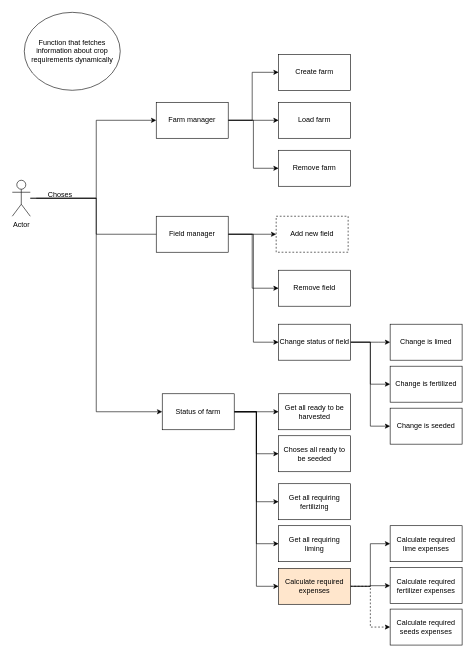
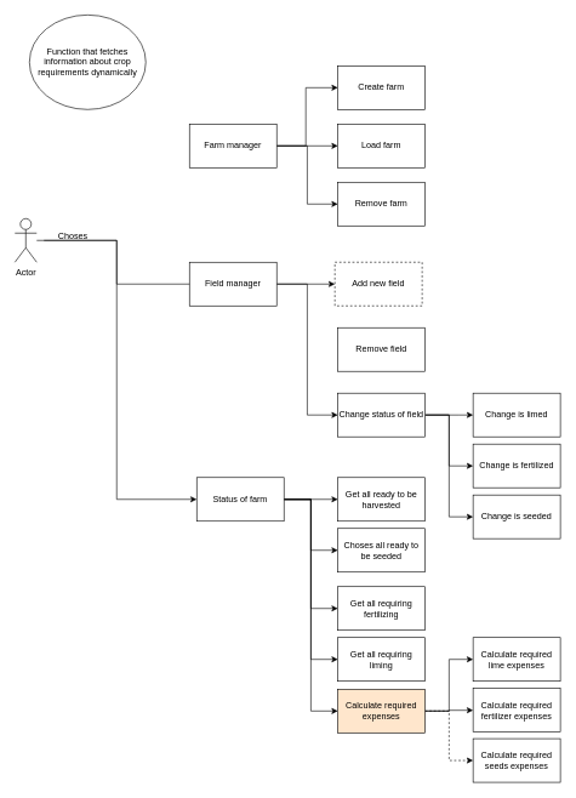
  <mxCell id="0" />
  <mxCell id="1" parent="0" />
  <mxCell id="2" value="" style="edgeStyle=orthogonalEdgeStyle;rounded=0;orthogonalLoop=1;jettySize=auto;html=1;entryX=0;entryY=0.5;entryDx=0;entryDy=0;" edge="1" parent="1" target="6"><mxGeometry relative="1" as="geometry"><mxPoint x="380" y="200" as="sourcePoint" /><mxPoint x="430" y="120" as="targetPoint" /><Array as="points"><mxPoint x="420" y="200" /><mxPoint x="420" y="120" /></Array></mxGeometry></mxCell>
  <mxCell id="3" style="edgeStyle=orthogonalEdgeStyle;rounded=0;orthogonalLoop=1;jettySize=auto;html=1;entryX=0;entryY=0.5;entryDx=0;entryDy=0;" edge="1" parent="1" source="5" target="7"><mxGeometry relative="1" as="geometry" /></mxCell>
  <mxCell id="4" style="edgeStyle=orthogonalEdgeStyle;rounded=0;orthogonalLoop=1;jettySize=auto;html=1;entryX=0;entryY=0.5;entryDx=0;entryDy=0;" edge="1" parent="1" source="5" target="8"><mxGeometry relative="1" as="geometry" /></mxCell>
  <mxCell id="5" value="Farm manager" style="rounded=0;whiteSpace=wrap;html=1;" vertex="1" parent="1"><mxGeometry x="260" y="170" width="120" height="60" as="geometry" /></mxCell>
  <mxCell id="6" value="Create farm" style="whiteSpace=wrap;html=1;rounded=0;" vertex="1" parent="1"><mxGeometry x="464" y="90" width="120" height="60" as="geometry" /></mxCell>
  <mxCell id="7" value="Load farm" style="rounded=0;whiteSpace=wrap;html=1;" vertex="1" parent="1"><mxGeometry x="464" y="170" width="120" height="60" as="geometry" /></mxCell>
  <mxCell id="8" value="Remove farm" style="rounded=0;whiteSpace=wrap;html=1;" vertex="1" parent="1"><mxGeometry x="464" y="250" width="120" height="60" as="geometry" /></mxCell>
- <mxCell id="9" style="edgeStyle=orthogonalEdgeStyle;rounded=0;orthogonalLoop=1;jettySize=auto;html=1;entryX=0;entryY=0.5;entryDx=0;entryDy=0;" edge="1" parent="1" source="12" target="5"><mxGeometry relative="1" as="geometry"><Array as="points"><mxPoint x="160" y="330" /><mxPoint x="160" y="200" /></Array></mxGeometry></mxCell>
  <mxCell id="10" style="edgeStyle=orthogonalEdgeStyle;rounded=0;orthogonalLoop=1;jettySize=auto;html=1;" edge="1" parent="1"><mxGeometry relative="1" as="geometry"><mxPoint x="60" y="330" as="sourcePoint" /><mxPoint x="280" y="390" as="targetPoint" /><Array as="points"><mxPoint x="160" y="330" /><mxPoint x="160" y="390" /></Array></mxGeometry></mxCell>
  <mxCell id="11" style="edgeStyle=orthogonalEdgeStyle;rounded=0;orthogonalLoop=1;jettySize=auto;html=1;entryX=0;entryY=0.5;entryDx=0;entryDy=0;" edge="1" parent="1" source="12" target="23"><mxGeometry relative="1" as="geometry"><Array as="points"><mxPoint x="160" y="330" /><mxPoint x="160" y="686" /></Array></mxGeometry></mxCell>
  <mxCell id="12" value="Actor" style="shape=umlActor;verticalLabelPosition=bottom;verticalAlign=top;html=1;outlineConnect=0;" vertex="1" parent="1"><mxGeometry x="20" y="300" width="30" height="60" as="geometry" /></mxCell>
  <mxCell id="13" value="" style="edgeStyle=orthogonalEdgeStyle;rounded=0;orthogonalLoop=1;jettySize=auto;html=1;" edge="1" parent="1" source="16" target="24"><mxGeometry relative="1" as="geometry" /></mxCell>
- <mxCell id="14" value="" style="edgeStyle=orthogonalEdgeStyle;rounded=0;orthogonalLoop=1;jettySize=auto;html=1;" edge="1" parent="1" source="16" target="25"><mxGeometry relative="1" as="geometry"><Array as="points"><mxPoint x="420" y="390" /><mxPoint x="420" y="480" /></Array></mxGeometry></mxCell>
  <mxCell id="15" value="" style="edgeStyle=orthogonalEdgeStyle;rounded=0;orthogonalLoop=1;jettySize=auto;html=1;exitX=1;exitY=0.5;exitDx=0;exitDy=0;entryX=0;entryY=0.5;entryDx=0;entryDy=0;" edge="1" parent="1" source="16" target="29"><mxGeometry relative="1" as="geometry"><mxPoint x="260" y="480" as="sourcePoint" /><mxPoint x="404" y="630" as="targetPoint" /></mxGeometry></mxCell>
  <mxCell id="16" value="Field manager" style="rounded=0;whiteSpace=wrap;html=1;" vertex="1" parent="1"><mxGeometry x="260" y="360" width="120" height="60" as="geometry" /></mxCell>
  <mxCell id="17" value="Choses" style="text;html=1;whiteSpace=wrap;strokeColor=none;fillColor=none;align=center;verticalAlign=middle;rounded=0;" vertex="1" parent="1"><mxGeometry x="70" y="310" width="60" height="30" as="geometry" /></mxCell>
  <mxCell id="18" style="edgeStyle=orthogonalEdgeStyle;rounded=0;orthogonalLoop=1;jettySize=auto;html=1;entryX=0;entryY=0.5;entryDx=0;entryDy=0;" edge="1" parent="1" source="23" target="33"><mxGeometry relative="1" as="geometry" /></mxCell>
  <mxCell id="19" style="edgeStyle=orthogonalEdgeStyle;rounded=0;orthogonalLoop=1;jettySize=auto;html=1;entryX=0;entryY=0.5;entryDx=0;entryDy=0;" edge="1" parent="1" source="23" target="36"><mxGeometry relative="1" as="geometry" /></mxCell>
  <mxCell id="20" style="edgeStyle=orthogonalEdgeStyle;rounded=0;orthogonalLoop=1;jettySize=auto;html=1;entryX=0;entryY=0.5;entryDx=0;entryDy=0;" edge="1" parent="1" source="23" target="35"><mxGeometry relative="1" as="geometry" /></mxCell>
  <mxCell id="21" style="edgeStyle=orthogonalEdgeStyle;rounded=0;orthogonalLoop=1;jettySize=auto;html=1;entryX=0;entryY=0.5;entryDx=0;entryDy=0;" edge="1" parent="1" source="23" target="34"><mxGeometry relative="1" as="geometry" /></mxCell>
  <mxCell id="22" style="edgeStyle=orthogonalEdgeStyle;rounded=0;orthogonalLoop=1;jettySize=auto;html=1;entryX=0;entryY=0.5;entryDx=0;entryDy=0;" edge="1" parent="1" source="23" target="40"><mxGeometry relative="1" as="geometry" /></mxCell>
  <mxCell id="23" value="Status of farm" style="rounded=0;whiteSpace=wrap;html=1;" vertex="1" parent="1"><mxGeometry x="270" y="656" width="120" height="60" as="geometry" /></mxCell>
  <mxCell id="24" value="Add new field" style="whiteSpace=wrap;html=1;rounded=0;dashed=1;" vertex="1" parent="1"><mxGeometry x="460" y="360" width="120" height="60" as="geometry" /></mxCell>
  <mxCell id="25" value="Remove field" style="whiteSpace=wrap;html=1;rounded=0;" vertex="1" parent="1"><mxGeometry x="464" y="450" width="120" height="60" as="geometry" /></mxCell>
  <mxCell id="26" value="" style="edgeStyle=orthogonalEdgeStyle;rounded=0;orthogonalLoop=1;jettySize=auto;html=1;" edge="1" parent="1" source="29" target="30"><mxGeometry relative="1" as="geometry"><Array as="points"><mxPoint x="630" y="570" /><mxPoint x="630" y="570" /></Array></mxGeometry></mxCell>
  <mxCell id="27" style="edgeStyle=orthogonalEdgeStyle;rounded=0;orthogonalLoop=1;jettySize=auto;html=1;entryX=0;entryY=0.5;entryDx=0;entryDy=0;" edge="1" parent="1" source="29" target="31"><mxGeometry relative="1" as="geometry" /></mxCell>
  <mxCell id="28" style="edgeStyle=orthogonalEdgeStyle;rounded=0;orthogonalLoop=1;jettySize=auto;html=1;entryX=0;entryY=0.5;entryDx=0;entryDy=0;" edge="1" parent="1" source="29" target="32"><mxGeometry relative="1" as="geometry" /></mxCell>
  <mxCell id="29" value="Change status of field" style="whiteSpace=wrap;html=1;rounded=0;" vertex="1" parent="1"><mxGeometry x="464" y="540" width="120" height="60" as="geometry" /></mxCell>
  <mxCell id="30" value="Change is limed" style="whiteSpace=wrap;html=1;rounded=0;" vertex="1" parent="1"><mxGeometry x="650" y="540" width="120" height="60" as="geometry" /></mxCell>
  <mxCell id="31" value="Change is fertilized" style="whiteSpace=wrap;html=1;rounded=0;" vertex="1" parent="1"><mxGeometry x="650" y="610" width="120" height="60" as="geometry" /></mxCell>
  <mxCell id="32" value="Change is seeded" style="whiteSpace=wrap;html=1;rounded=0;" vertex="1" parent="1"><mxGeometry x="650" y="680" width="120" height="60" as="geometry" /></mxCell>
  <mxCell id="33" value="Get all ready to be harvested" style="whiteSpace=wrap;html=1;rounded=0;" vertex="1" parent="1"><mxGeometry x="464" y="656" width="120" height="60" as="geometry" /></mxCell>
  <mxCell id="34" value="Get all requiring liming" style="whiteSpace=wrap;html=1;rounded=0;" vertex="1" parent="1"><mxGeometry x="464" y="876" width="120" height="60" as="geometry" /></mxCell>
  <mxCell id="35" value="Get all requiring fertilizing" style="whiteSpace=wrap;html=1;rounded=0;" vertex="1" parent="1"><mxGeometry x="464" y="806" width="120" height="60" as="geometry" /></mxCell>
  <mxCell id="36" value="Choses all ready to be seeded" style="whiteSpace=wrap;html=1;rounded=0;" vertex="1" parent="1"><mxGeometry x="464" y="726" width="120" height="60" as="geometry" /></mxCell>
  <mxCell id="37" style="edgeStyle=orthogonalEdgeStyle;rounded=0;orthogonalLoop=1;jettySize=auto;html=1;entryX=0;entryY=0.5;entryDx=0;entryDy=0;" edge="1" parent="1" source="40" target="41"><mxGeometry relative="1" as="geometry" /></mxCell>
  <mxCell id="38" style="edgeStyle=orthogonalEdgeStyle;rounded=0;orthogonalLoop=1;jettySize=auto;html=1;entryX=0;entryY=0.5;entryDx=0;entryDy=0;" edge="1" parent="1" source="40" target="42"><mxGeometry relative="1" as="geometry" /></mxCell>
  <mxCell id="39" style="edgeStyle=orthogonalEdgeStyle;rounded=0;orthogonalLoop=1;jettySize=auto;html=1;entryX=0;entryY=0.5;entryDx=0;entryDy=0;dashed=1;" edge="1" parent="1" source="40" target="43"><mxGeometry relative="1" as="geometry" /></mxCell>
  <mxCell id="40" value="Calculate required expenses" style="whiteSpace=wrap;html=1;rounded=0;fillColor=#ffe6cc;" vertex="1" parent="1"><mxGeometry x="464" y="947" width="120" height="60" as="geometry" /></mxCell>
  <mxCell id="41" value="Calculate required lime expenses" style="whiteSpace=wrap;html=1;rounded=0;" vertex="1" parent="1"><mxGeometry x="650" y="876" width="120" height="60" as="geometry" /></mxCell>
  <mxCell id="42" value="Calculate required fertilizer expenses" style="whiteSpace=wrap;html=1;rounded=0;" vertex="1" parent="1"><mxGeometry x="650" y="946" width="120" height="60" as="geometry" /></mxCell>
  <mxCell id="43" value="Calculate required seeds expenses" style="whiteSpace=wrap;html=1;rounded=0;" vertex="1" parent="1"><mxGeometry x="650" y="1015" width="120" height="60" as="geometry" /></mxCell>
  <mxCell id="44" value="Function that fetches information about crop requirements dynamically" style="ellipse;whiteSpace=wrap;html=1;" vertex="1" parent="1"><mxGeometry x="40" y="20" width="160" height="130" as="geometry" /></mxCell>
